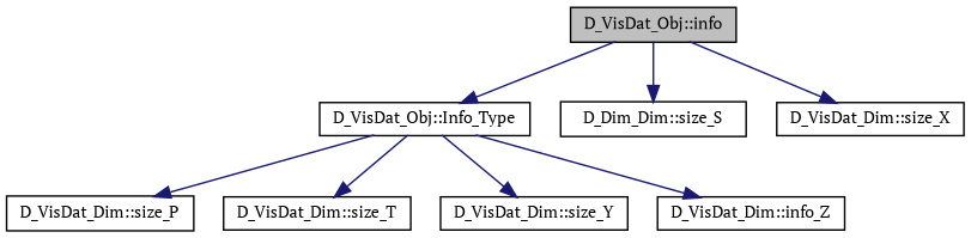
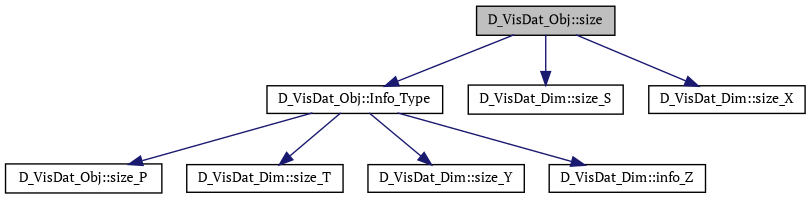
  digraph {
    fontname="PT Serif"
    rankdir=TB
    node [color=black fillcolor=white fontname="PT Serif" fontsize=10 shape=record style=filled]
    edge [color=midnightblue fontname="PT Serif" fontsize=10 labelfontname=Helvetica labelfontsize=10 style=solid]
-   n1 [fillcolor=grey75 fontcolor=black height=0.2 label="D_VisDat_Obj::info" width=0.4]
+   n1 [fillcolor=grey75 fontcolor=black height=0.2 label="D_VisDat_Obj::size" width=0.4]
    n2 [height=0.2 label="D_VisDat_Obj::Info_Type" width=0.4]
-   n3 [height=0.2 label="D_Dim_Dim::size_S" width=0.4]
+   n3 [height=0.2 label="D_VisDat_Dim::size_S" width=0.4]
    n4 [height=0.2 label="D_VisDat_Dim::size_X" width=0.4]
-   n5 [height=0.2 label="D_VisDat_Dim::size_P" width=0.4]
+   n5 [height=0.2 label="D_VisDat_Obj::size_P" width=0.4]
    n6 [height=0.2 label="D_VisDat_Dim::size_T" width=0.4]
    n7 [height=0.2 label="D_VisDat_Dim::size_Y" width=0.4]
    n8 [height=0.2 label="D_VisDat_Dim::info_Z" width=0.4]
    n1 -> n2
    n1 -> n3
    n1 -> n4
    n2 -> n5
    n2 -> n6
    n2 -> n7
    n2 -> n8
  }
